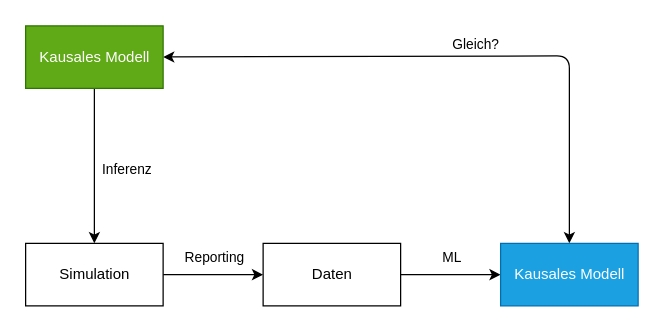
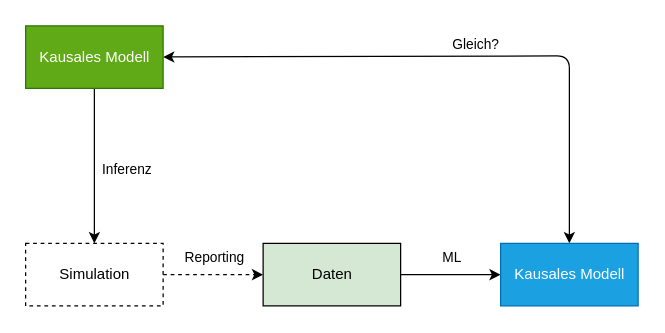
  <mxCell id="0" />
  <mxCell id="1" parent="0" />
- <mxCell id="2" style="edgeStyle=none;html=1;entryX=0;entryY=0.5;entryDx=0;entryDy=0;" edge="1" parent="1" source="4" target="12"><mxGeometry relative="1" as="geometry" /></mxCell>
+ <mxCell id="2" style="edgeStyle=none;html=1;entryX=0;entryY=0.5;entryDx=0;entryDy=0;dashed=1;" edge="1" parent="1" source="4" target="12"><mxGeometry relative="1" as="geometry" /></mxCell>
  <mxCell id="3" value="Reporting" style="edgeLabel;html=1;align=center;verticalAlign=middle;resizable=0;points=[];" vertex="1" connectable="0" parent="2"><mxGeometry x="0.3" relative="1" as="geometry"><mxPoint x="-12" y="-15" as="offset" /></mxGeometry></mxCell>
- <mxCell id="4" value="Simulation" style="html=1;" vertex="1" parent="1"><mxGeometry x="20" y="194" width="110" height="50" as="geometry" /></mxCell>
+ <mxCell id="4" value="Simulation" style="html=1;dashed=1;" vertex="1" parent="1"><mxGeometry x="20" y="194" width="110" height="50" as="geometry" /></mxCell>
  <mxCell id="5" style="edgeStyle=none;html=1;entryX=0.5;entryY=0;entryDx=0;entryDy=0;" edge="1" parent="1" source="9" target="4"><mxGeometry relative="1" as="geometry" /></mxCell>
  <mxCell id="6" value="Inferenz" style="edgeLabel;html=1;align=center;verticalAlign=middle;resizable=0;points=[];" vertex="1" connectable="0" parent="5"><mxGeometry x="0.387" relative="1" as="geometry"><mxPoint x="25" y="-22" as="offset" /></mxGeometry></mxCell>
  <mxCell id="7" style="edgeStyle=none;html=1;entryX=0.5;entryY=0;entryDx=0;entryDy=0;startArrow=classic;startFill=1;" edge="1" parent="1" source="9" target="13"><mxGeometry relative="1" as="geometry"><Array as="points"><mxPoint x="455" y="44" /></Array></mxGeometry></mxCell>
  <mxCell id="8" value="Gleich?" style="edgeLabel;html=1;align=center;verticalAlign=middle;resizable=0;points=[];" vertex="1" connectable="0" parent="7"><mxGeometry x="-0.027" y="2" relative="1" as="geometry"><mxPoint x="19" y="-8" as="offset" /></mxGeometry></mxCell>
  <mxCell id="9" value="Kausales Modell" style="html=1;fillColor=#60a917;fontColor=#ffffff;strokeColor=#2D7600;" vertex="1" parent="1"><mxGeometry x="20" y="20" width="110" height="50" as="geometry" /></mxCell>
  <mxCell id="10" style="edgeStyle=none;html=1;entryX=0;entryY=0.5;entryDx=0;entryDy=0;" edge="1" parent="1" source="12" target="13"><mxGeometry relative="1" as="geometry" /></mxCell>
  <mxCell id="11" value="ML" style="edgeLabel;html=1;align=center;verticalAlign=middle;resizable=0;points=[];" vertex="1" connectable="0" parent="10"><mxGeometry x="0.325" y="-3" relative="1" as="geometry"><mxPoint x="-13" y="-18" as="offset" /></mxGeometry></mxCell>
- <mxCell id="12" value="Daten" style="html=1;" vertex="1" parent="1"><mxGeometry x="210" y="194" width="110" height="50" as="geometry" /></mxCell>
+ <mxCell id="12" value="Daten" style="html=1;fillColor=#d5e8d4;" vertex="1" parent="1"><mxGeometry x="210" y="194" width="110" height="50" as="geometry" /></mxCell>
  <mxCell id="13" value="Kausales Modell" style="html=1;fillColor=#1ba1e2;fontColor=#ffffff;strokeColor=#006EAF;" vertex="1" parent="1"><mxGeometry x="400" y="194" width="110" height="50" as="geometry" /></mxCell>
